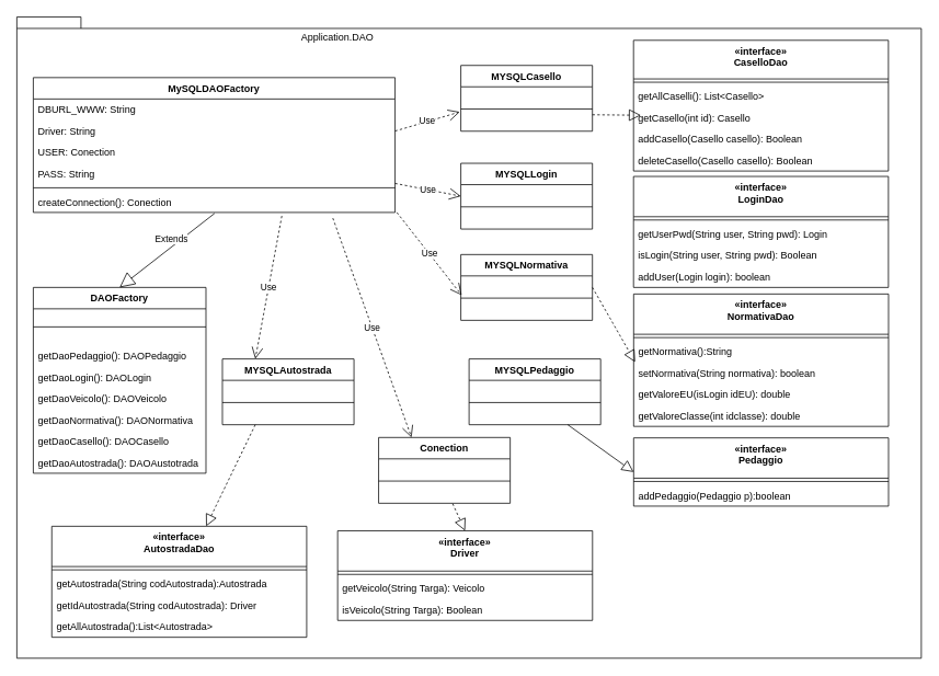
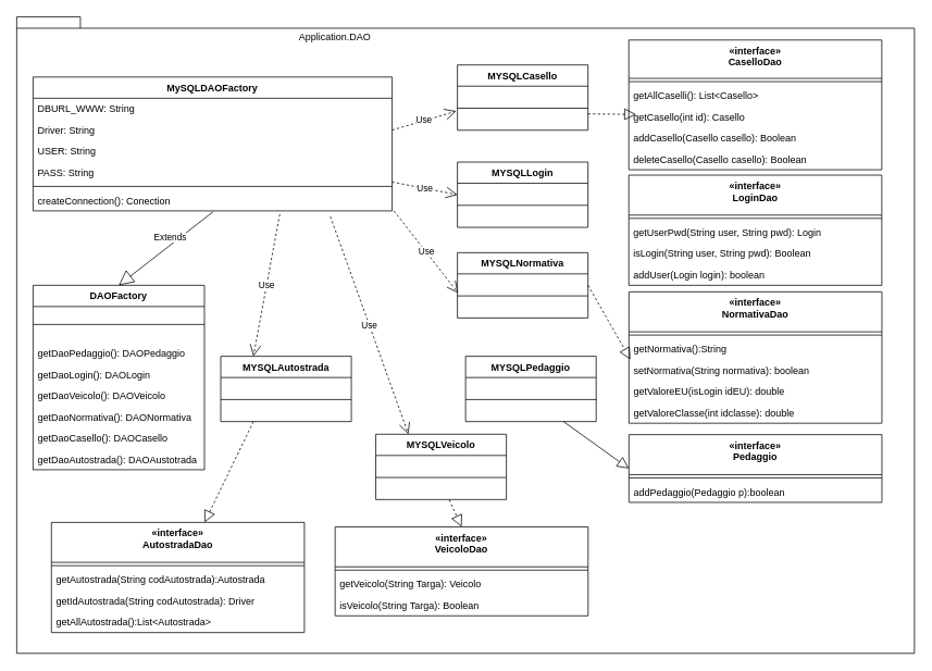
  <mxCell id="0" />
  <mxCell id="1" parent="0" />
  <mxCell id="2" value="" style="shape=folder;fontStyle=1;spacingTop=10;tabWidth=40;tabHeight=14;tabPosition=left;html=1;align=left;" parent="1" vertex="1"><mxGeometry x="20" y="20" width="1100" height="780" as="geometry" /></mxCell>
  <mxCell id="3" value="Application.DAO" style="text;html=1;strokeColor=none;fillColor=none;align=center;verticalAlign=middle;whiteSpace=wrap;rounded=0;" parent="1" vertex="1"><mxGeometry x="390" y="35" width="40" height="20" as="geometry" /></mxCell>
  <mxCell id="4" value="MySQLDAOFactory" style="swimlane;fontStyle=1;align=center;verticalAlign=top;childLayout=stackLayout;horizontal=1;startSize=26;horizontalStack=0;resizeParent=1;resizeParentMax=0;resizeLast=0;collapsible=1;marginBottom=0;" parent="1" vertex="1"><mxGeometry x="40" y="93.8" width="440" height="164" as="geometry" /></mxCell>
  <mxCell id="5" value="DBURL_WWW: String" style="text;strokeColor=none;fillColor=none;align=left;verticalAlign=top;spacingLeft=4;spacingRight=4;overflow=hidden;rotatable=0;points=[[0,0.5],[1,0.5]];portConstraint=eastwest;" parent="4" vertex="1"><mxGeometry y="26" width="440" height="26" as="geometry" /></mxCell>
  <mxCell id="6" value="Driver: String" style="text;strokeColor=none;fillColor=none;align=left;verticalAlign=top;spacingLeft=4;spacingRight=4;overflow=hidden;rotatable=0;points=[[0,0.5],[1,0.5]];portConstraint=eastwest;" vertex="1" parent="4"><mxGeometry y="52" width="440" height="26" as="geometry" /></mxCell>
- <mxCell id="7" value="USER: Conection" style="text;strokeColor=none;fillColor=none;align=left;verticalAlign=top;spacingLeft=4;spacingRight=4;overflow=hidden;rotatable=0;points=[[0,0.5],[1,0.5]];portConstraint=eastwest;" vertex="1" parent="4"><mxGeometry y="78" width="440" height="26" as="geometry" /></mxCell>
+ <mxCell id="7" value="USER: String" style="text;strokeColor=none;fillColor=none;align=left;verticalAlign=top;spacingLeft=4;spacingRight=4;overflow=hidden;rotatable=0;points=[[0,0.5],[1,0.5]];portConstraint=eastwest;" vertex="1" parent="4"><mxGeometry y="78" width="440" height="26" as="geometry" /></mxCell>
  <mxCell id="8" value="PASS: String" style="text;strokeColor=none;fillColor=none;align=left;verticalAlign=top;spacingLeft=4;spacingRight=4;overflow=hidden;rotatable=0;points=[[0,0.5],[1,0.5]];portConstraint=eastwest;" vertex="1" parent="4"><mxGeometry y="104" width="440" height="26" as="geometry" /></mxCell>
  <mxCell id="9" value="" style="line;strokeWidth=1;fillColor=none;align=left;verticalAlign=middle;spacingTop=-1;spacingLeft=3;spacingRight=3;rotatable=0;labelPosition=right;points=[];portConstraint=eastwest;" parent="4" vertex="1"><mxGeometry y="130" width="440" height="8" as="geometry" /></mxCell>
  <mxCell id="10" value="createConnection(): Conection" style="text;strokeColor=none;fillColor=none;align=left;verticalAlign=top;spacingLeft=4;spacingRight=4;overflow=hidden;rotatable=0;points=[[0,0.5],[1,0.5]];portConstraint=eastwest;" vertex="1" parent="4"><mxGeometry y="138" width="440" height="26" as="geometry" /></mxCell>
  <mxCell id="11" value="DAOFactory" style="swimlane;fontStyle=1;align=center;verticalAlign=top;childLayout=stackLayout;horizontal=1;startSize=26;horizontalStack=0;resizeParent=1;resizeParentMax=0;resizeLast=0;collapsible=1;marginBottom=0;" parent="1" vertex="1"><mxGeometry x="40" y="349" width="210" height="226" as="geometry" /></mxCell>
  <mxCell id="12" value="" style="line;strokeWidth=1;fillColor=none;align=left;verticalAlign=middle;spacingTop=-1;spacingLeft=3;spacingRight=3;rotatable=0;labelPosition=right;points=[];portConstraint=eastwest;" parent="11" vertex="1"><mxGeometry y="26" width="210" height="44" as="geometry" /></mxCell>
  <mxCell id="13" value="getDaoPedaggio(): DAOPedaggio" style="text;strokeColor=none;fillColor=none;align=left;verticalAlign=top;spacingLeft=4;spacingRight=4;overflow=hidden;rotatable=0;points=[[0,0.5],[1,0.5]];portConstraint=eastwest;" vertex="1" parent="11"><mxGeometry y="70" width="210" height="26" as="geometry" /></mxCell>
  <mxCell id="14" value="getDaoLogin(): DAOLogin" style="text;strokeColor=none;fillColor=none;align=left;verticalAlign=top;spacingLeft=4;spacingRight=4;overflow=hidden;rotatable=0;points=[[0,0.5],[1,0.5]];portConstraint=eastwest;" vertex="1" parent="11"><mxGeometry y="96" width="210" height="26" as="geometry" /></mxCell>
  <mxCell id="15" value="getDaoVeicolo(): DAOVeicolo" style="text;strokeColor=none;fillColor=none;align=left;verticalAlign=top;spacingLeft=4;spacingRight=4;overflow=hidden;rotatable=0;points=[[0,0.5],[1,0.5]];portConstraint=eastwest;" vertex="1" parent="11"><mxGeometry y="122" width="210" height="26" as="geometry" /></mxCell>
  <mxCell id="16" value="getDaoNormativa(): DAONormativa" style="text;strokeColor=none;fillColor=none;align=left;verticalAlign=top;spacingLeft=4;spacingRight=4;overflow=hidden;rotatable=0;points=[[0,0.5],[1,0.5]];portConstraint=eastwest;" vertex="1" parent="11"><mxGeometry y="148" width="210" height="26" as="geometry" /></mxCell>
  <mxCell id="17" value="getDaoCasello(): DAOCasello" style="text;strokeColor=none;fillColor=none;align=left;verticalAlign=top;spacingLeft=4;spacingRight=4;overflow=hidden;rotatable=0;points=[[0,0.5],[1,0.5]];portConstraint=eastwest;" vertex="1" parent="11"><mxGeometry y="174" width="210" height="26" as="geometry" /></mxCell>
  <mxCell id="18" value="getDaoAutostrada(): DAOAustotrada" style="text;strokeColor=none;fillColor=none;align=left;verticalAlign=top;spacingLeft=4;spacingRight=4;overflow=hidden;rotatable=0;points=[[0,0.5],[1,0.5]];portConstraint=eastwest;" vertex="1" parent="11"><mxGeometry y="200" width="210" height="26" as="geometry" /></mxCell>
  <mxCell id="19" value="Extends" style="endArrow=block;endSize=16;endFill=0;html=1;entryX=0.5;entryY=0;entryDx=0;entryDy=0;exitX=0.501;exitY=1.046;exitDx=0;exitDy=0;exitPerimeter=0;" edge="1" parent="1" source="10" target="11"><mxGeometry x="-0.186" y="-7" width="160" relative="1" as="geometry"><mxPoint x="50" y="213.8" as="sourcePoint" /><mxPoint x="-45" y="31.8" as="targetPoint" /><Array as="points" /><mxPoint x="-1" as="offset" /></mxGeometry></mxCell>
  <mxCell id="20" value="MYSQLAutostrada" style="swimlane;fontStyle=1;align=center;verticalAlign=top;childLayout=stackLayout;horizontal=1;startSize=26;horizontalStack=0;resizeParent=1;resizeParentMax=0;resizeLast=0;collapsible=1;marginBottom=0;" vertex="1" parent="1"><mxGeometry x="270" y="436" width="160" height="80" as="geometry" /></mxCell>
  <mxCell id="21" value="" style="line;strokeWidth=1;fillColor=none;align=left;verticalAlign=middle;spacingTop=-1;spacingLeft=3;spacingRight=3;rotatable=0;labelPosition=right;points=[];portConstraint=eastwest;" vertex="1" parent="20"><mxGeometry y="26" width="160" height="54" as="geometry" /></mxCell>
  <mxCell id="22" value="" style="endArrow=block;dashed=1;endFill=0;endSize=12;html=1;exitX=0.25;exitY=1;exitDx=0;exitDy=0;" edge="1" parent="1" source="20" target="23"><mxGeometry width="160" relative="1" as="geometry"><mxPoint x="370" y="520" as="sourcePoint" /><mxPoint x="640" y="390" as="targetPoint" /></mxGeometry></mxCell>
  <mxCell id="23" value="«interface»&#10;AutostradaDao" style="swimlane;fontStyle=1;align=center;verticalAlign=top;childLayout=stackLayout;horizontal=1;startSize=49;horizontalStack=0;resizeParent=1;resizeParentMax=0;resizeLast=0;collapsible=1;marginBottom=0;" vertex="1" parent="1"><mxGeometry x="62.5" y="639.5" width="310" height="135" as="geometry" /></mxCell>
  <mxCell id="24" value="" style="line;strokeWidth=1;fillColor=none;align=left;verticalAlign=middle;spacingTop=-1;spacingLeft=3;spacingRight=3;rotatable=0;labelPosition=right;points=[];portConstraint=eastwest;" vertex="1" parent="23"><mxGeometry y="49" width="310" height="8" as="geometry" /></mxCell>
  <mxCell id="25" value="getAutostrada(String codAutostrada):Autostrada" style="text;strokeColor=none;fillColor=none;align=left;verticalAlign=top;spacingLeft=4;spacingRight=4;overflow=hidden;rotatable=0;points=[[0,0.5],[1,0.5]];portConstraint=eastwest;" vertex="1" parent="23"><mxGeometry y="57" width="310" height="26" as="geometry" /></mxCell>
  <mxCell id="26" value="getIdAutostrada(String codAutostrada): Driver" style="text;strokeColor=none;fillColor=none;align=left;verticalAlign=top;spacingLeft=4;spacingRight=4;overflow=hidden;rotatable=0;points=[[0,0.5],[1,0.5]];portConstraint=eastwest;" vertex="1" parent="23"><mxGeometry y="83" width="310" height="26" as="geometry" /></mxCell>
  <mxCell id="27" value="getAllAutostrada():List&lt;Autostrada&gt; " style="text;strokeColor=none;fillColor=none;align=left;verticalAlign=top;spacingLeft=4;spacingRight=4;overflow=hidden;rotatable=0;points=[[0,0.5],[1,0.5]];portConstraint=eastwest;" vertex="1" parent="23"><mxGeometry y="109" width="310" height="26" as="geometry" /></mxCell>
  <mxCell id="28" value="Use" style="endArrow=open;endSize=12;dashed=1;html=1;exitX=0.687;exitY=1.162;exitDx=0;exitDy=0;exitPerimeter=0;entryX=0.25;entryY=0;entryDx=0;entryDy=0;" edge="1" parent="1" source="10" target="20"><mxGeometry width="160" relative="1" as="geometry"><mxPoint x="390" y="210" as="sourcePoint" /><mxPoint x="550" y="210" as="targetPoint" /></mxGeometry></mxCell>
- <mxCell id="29" value="Conection" style="swimlane;fontStyle=1;align=center;verticalAlign=top;childLayout=stackLayout;horizontal=1;startSize=26;horizontalStack=0;resizeParent=1;resizeParentMax=0;resizeLast=0;collapsible=1;marginBottom=0;" vertex="1" parent="1"><mxGeometry x="460" y="531.5" width="160" height="80" as="geometry" /></mxCell>
+ <mxCell id="29" value="MYSQLVeicolo" style="swimlane;fontStyle=1;align=center;verticalAlign=top;childLayout=stackLayout;horizontal=1;startSize=26;horizontalStack=0;resizeParent=1;resizeParentMax=0;resizeLast=0;collapsible=1;marginBottom=0;" vertex="1" parent="1"><mxGeometry x="460" y="531.5" width="160" height="80" as="geometry" /></mxCell>
  <mxCell id="30" value="" style="line;strokeWidth=1;fillColor=none;align=left;verticalAlign=middle;spacingTop=-1;spacingLeft=3;spacingRight=3;rotatable=0;labelPosition=right;points=[];portConstraint=eastwest;" vertex="1" parent="29"><mxGeometry y="26" width="160" height="54" as="geometry" /></mxCell>
  <mxCell id="31" value="MYSQLPedaggio" style="swimlane;fontStyle=1;align=center;verticalAlign=top;childLayout=stackLayout;horizontal=1;startSize=26;horizontalStack=0;resizeParent=1;resizeParentMax=0;resizeLast=0;collapsible=1;marginBottom=0;" vertex="1" parent="1"><mxGeometry x="570" y="436" width="160" height="80" as="geometry" /></mxCell>
  <mxCell id="32" value="" style="line;strokeWidth=1;fillColor=none;align=left;verticalAlign=middle;spacingTop=-1;spacingLeft=3;spacingRight=3;rotatable=0;labelPosition=right;points=[];portConstraint=eastwest;" vertex="1" parent="31"><mxGeometry y="26" width="160" height="54" as="geometry" /></mxCell>
  <mxCell id="33" value="MYSQLNormativa" style="swimlane;fontStyle=1;align=center;verticalAlign=top;childLayout=stackLayout;horizontal=1;startSize=26;horizontalStack=0;resizeParent=1;resizeParentMax=0;resizeLast=0;collapsible=1;marginBottom=0;" vertex="1" parent="1"><mxGeometry x="560" y="309" width="160" height="80" as="geometry" /></mxCell>
  <mxCell id="34" value="" style="line;strokeWidth=1;fillColor=none;align=left;verticalAlign=middle;spacingTop=-1;spacingLeft=3;spacingRight=3;rotatable=0;labelPosition=right;points=[];portConstraint=eastwest;" vertex="1" parent="33"><mxGeometry y="26" width="160" height="54" as="geometry" /></mxCell>
  <mxCell id="35" value="MYSQLLogin" style="swimlane;fontStyle=1;align=center;verticalAlign=top;childLayout=stackLayout;horizontal=1;startSize=26;horizontalStack=0;resizeParent=1;resizeParentMax=0;resizeLast=0;collapsible=1;marginBottom=0;" vertex="1" parent="1"><mxGeometry x="560" y="198" width="160" height="80" as="geometry" /></mxCell>
  <mxCell id="36" value="Use" style="endArrow=open;endSize=12;dashed=1;html=1;entryX=0;entryY=0.5;entryDx=0;entryDy=0;" edge="1" parent="35" target="35"><mxGeometry width="160" relative="1" as="geometry"><mxPoint x="-80" y="24.5" as="sourcePoint" /><mxPoint x="80" y="24.5" as="targetPoint" /></mxGeometry></mxCell>
  <mxCell id="37" value="" style="line;strokeWidth=1;fillColor=none;align=left;verticalAlign=middle;spacingTop=-1;spacingLeft=3;spacingRight=3;rotatable=0;labelPosition=right;points=[];portConstraint=eastwest;" vertex="1" parent="35"><mxGeometry y="26" width="160" height="54" as="geometry" /></mxCell>
  <mxCell id="38" value="MYSQLCasello" style="swimlane;fontStyle=1;align=center;verticalAlign=top;childLayout=stackLayout;horizontal=1;startSize=26;horizontalStack=0;resizeParent=1;resizeParentMax=0;resizeLast=0;collapsible=1;marginBottom=0;" vertex="1" parent="1"><mxGeometry x="560" y="79" width="160" height="80" as="geometry" /></mxCell>
  <mxCell id="39" value="" style="line;strokeWidth=1;fillColor=none;align=left;verticalAlign=middle;spacingTop=-1;spacingLeft=3;spacingRight=3;rotatable=0;labelPosition=right;points=[];portConstraint=eastwest;" vertex="1" parent="38"><mxGeometry y="26" width="160" height="54" as="geometry" /></mxCell>
  <mxCell id="40" value="Use" style="endArrow=open;endSize=12;dashed=1;html=1;exitX=1.005;exitY=1.002;exitDx=0;exitDy=0;exitPerimeter=0;entryX=0.006;entryY=0.434;entryDx=0;entryDy=0;entryPerimeter=0;" edge="1" parent="1" source="10" target="34"><mxGeometry width="160" relative="1" as="geometry"><mxPoint x="372.5" y="300" as="sourcePoint" /><mxPoint x="532.5" y="300" as="targetPoint" /></mxGeometry></mxCell>
  <mxCell id="41" value="Use" style="endArrow=open;endSize=12;dashed=1;html=1;exitX=0.828;exitY=1.266;exitDx=0;exitDy=0;exitPerimeter=0;entryX=0.25;entryY=0;entryDx=0;entryDy=0;" edge="1" parent="1" source="10" target="29"><mxGeometry width="160" relative="1" as="geometry"><mxPoint x="420" y="350" as="sourcePoint" /><mxPoint x="580" y="350" as="targetPoint" /></mxGeometry></mxCell>
  <mxCell id="42" value="Use" style="endArrow=open;endSize=12;dashed=1;html=1;exitX=1;exitY=0.5;exitDx=0;exitDy=0;entryX=-0.008;entryY=0.566;entryDx=0;entryDy=0;entryPerimeter=0;" edge="1" parent="1" source="6" target="39"><mxGeometry width="160" relative="1" as="geometry"><mxPoint x="480" y="159" as="sourcePoint" /><mxPoint x="640" y="159" as="targetPoint" /><Array as="points" /></mxGeometry></mxCell>
  <mxCell id="43" value="«interface»&#10;NormativaDao" style="swimlane;fontStyle=1;align=center;verticalAlign=top;childLayout=stackLayout;horizontal=1;startSize=49;horizontalStack=0;resizeParent=1;resizeParentMax=0;resizeLast=0;collapsible=1;marginBottom=0;" vertex="1" parent="1"><mxGeometry x="770.143" y="357" width="310" height="161" as="geometry" /></mxCell>
  <mxCell id="44" value="" style="line;strokeWidth=1;fillColor=none;align=left;verticalAlign=middle;spacingTop=-1;spacingLeft=3;spacingRight=3;rotatable=0;labelPosition=right;points=[];portConstraint=eastwest;" vertex="1" parent="43"><mxGeometry y="49" width="310" height="8" as="geometry" /></mxCell>
  <mxCell id="45" value="getNormativa():String" style="text;strokeColor=none;fillColor=none;align=left;verticalAlign=top;spacingLeft=4;spacingRight=4;overflow=hidden;rotatable=0;points=[[0,0.5],[1,0.5]];portConstraint=eastwest;" vertex="1" parent="43"><mxGeometry y="57" width="310" height="26" as="geometry" /></mxCell>
  <mxCell id="46" value="setNormativa(String normativa): boolean" style="text;strokeColor=none;fillColor=none;align=left;verticalAlign=top;spacingLeft=4;spacingRight=4;overflow=hidden;rotatable=0;points=[[0,0.5],[1,0.5]];portConstraint=eastwest;" vertex="1" parent="43"><mxGeometry y="83" width="310" height="26" as="geometry" /></mxCell>
  <mxCell id="47" value="getValoreEU(isLogin idEU): double" style="text;strokeColor=none;fillColor=none;align=left;verticalAlign=top;spacingLeft=4;spacingRight=4;overflow=hidden;rotatable=0;points=[[0,0.5],[1,0.5]];portConstraint=eastwest;" vertex="1" parent="43"><mxGeometry y="109" width="310" height="26" as="geometry" /></mxCell>
  <mxCell id="48" value="getValoreClasse(int idclasse): double" style="text;strokeColor=none;fillColor=none;align=left;verticalAlign=top;spacingLeft=4;spacingRight=4;overflow=hidden;rotatable=0;points=[[0,0.5],[1,0.5]];portConstraint=eastwest;" vertex="1" parent="43"><mxGeometry y="135" width="310" height="26" as="geometry" /></mxCell>
  <mxCell id="49" value="«interface»&#10;LoginDao" style="swimlane;fontStyle=1;align=center;verticalAlign=top;childLayout=stackLayout;horizontal=1;startSize=49;horizontalStack=0;resizeParent=1;resizeParentMax=0;resizeLast=0;collapsible=1;marginBottom=0;" vertex="1" parent="1"><mxGeometry x="770" y="214" width="310" height="135" as="geometry" /></mxCell>
  <mxCell id="50" value="" style="line;strokeWidth=1;fillColor=none;align=left;verticalAlign=middle;spacingTop=-1;spacingLeft=3;spacingRight=3;rotatable=0;labelPosition=right;points=[];portConstraint=eastwest;" vertex="1" parent="49"><mxGeometry y="49" width="310" height="8" as="geometry" /></mxCell>
  <mxCell id="51" value="getUserPwd(String user, String pwd): Login" style="text;strokeColor=none;fillColor=none;align=left;verticalAlign=top;spacingLeft=4;spacingRight=4;overflow=hidden;rotatable=0;points=[[0,0.5],[1,0.5]];portConstraint=eastwest;" vertex="1" parent="49"><mxGeometry y="57" width="310" height="26" as="geometry" /></mxCell>
  <mxCell id="52" value="isLogin(String user, String pwd): Boolean" style="text;strokeColor=none;fillColor=none;align=left;verticalAlign=top;spacingLeft=4;spacingRight=4;overflow=hidden;rotatable=0;points=[[0,0.5],[1,0.5]];portConstraint=eastwest;" vertex="1" parent="49"><mxGeometry y="83" width="310" height="26" as="geometry" /></mxCell>
  <mxCell id="53" value="addUser(Login login): boolean" style="text;strokeColor=none;fillColor=none;align=left;verticalAlign=top;spacingLeft=4;spacingRight=4;overflow=hidden;rotatable=0;points=[[0,0.5],[1,0.5]];portConstraint=eastwest;" vertex="1" parent="49"><mxGeometry y="109" width="310" height="26" as="geometry" /></mxCell>
  <mxCell id="54" value="«interface»&#10;CaselloDao" style="swimlane;fontStyle=1;align=center;verticalAlign=top;childLayout=stackLayout;horizontal=1;startSize=47;horizontalStack=0;resizeParent=1;resizeParentMax=0;resizeLast=0;collapsible=1;marginBottom=0;" vertex="1" parent="1"><mxGeometry x="770" y="48.429" width="310" height="159" as="geometry" /></mxCell>
  <mxCell id="55" value="" style="line;strokeWidth=1;fillColor=none;align=left;verticalAlign=middle;spacingTop=-1;spacingLeft=3;spacingRight=3;rotatable=0;labelPosition=right;points=[];portConstraint=eastwest;" vertex="1" parent="54"><mxGeometry y="47" width="310" height="8" as="geometry" /></mxCell>
  <mxCell id="56" value="getAllCaselli(): List&lt;Casello&gt;" style="text;strokeColor=none;fillColor=none;align=left;verticalAlign=top;spacingLeft=4;spacingRight=4;overflow=hidden;rotatable=0;points=[[0,0.5],[1,0.5]];portConstraint=eastwest;" vertex="1" parent="54"><mxGeometry y="55" width="310" height="26" as="geometry" /></mxCell>
  <mxCell id="57" value="getCasello(int id): Casello" style="text;strokeColor=none;fillColor=none;align=left;verticalAlign=top;spacingLeft=4;spacingRight=4;overflow=hidden;rotatable=0;points=[[0,0.5],[1,0.5]];portConstraint=eastwest;" vertex="1" parent="54"><mxGeometry y="81" width="310" height="26" as="geometry" /></mxCell>
  <mxCell id="58" value="addCasello(Casello casello): Boolean" style="text;strokeColor=none;fillColor=none;align=left;verticalAlign=top;spacingLeft=4;spacingRight=4;overflow=hidden;rotatable=0;points=[[0,0.5],[1,0.5]];portConstraint=eastwest;" vertex="1" parent="54"><mxGeometry y="107" width="310" height="26" as="geometry" /></mxCell>
  <mxCell id="59" value="deleteCasello(Casello casello): Boolean" style="text;strokeColor=none;fillColor=none;align=left;verticalAlign=top;spacingLeft=4;spacingRight=4;overflow=hidden;rotatable=0;points=[[0,0.5],[1,0.5]];portConstraint=eastwest;" vertex="1" parent="54"><mxGeometry y="133" width="310" height="26" as="geometry" /></mxCell>
  <mxCell id="60" value="«interface»&#10;Pedaggio" style="swimlane;fontStyle=1;align=center;verticalAlign=top;childLayout=stackLayout;horizontal=1;startSize=49;horizontalStack=0;resizeParent=1;resizeParentMax=0;resizeLast=0;collapsible=1;marginBottom=0;" vertex="1" parent="1"><mxGeometry x="770.143" y="532" width="310" height="83" as="geometry" /></mxCell>
  <mxCell id="61" value="" style="line;strokeWidth=1;fillColor=none;align=left;verticalAlign=middle;spacingTop=-1;spacingLeft=3;spacingRight=3;rotatable=0;labelPosition=right;points=[];portConstraint=eastwest;" vertex="1" parent="60"><mxGeometry y="49" width="310" height="8" as="geometry" /></mxCell>
  <mxCell id="62" value="addPedaggio(Pedaggio p):boolean" style="text;strokeColor=none;fillColor=none;align=left;verticalAlign=top;spacingLeft=4;spacingRight=4;overflow=hidden;rotatable=0;points=[[0,0.5],[1,0.5]];portConstraint=eastwest;" vertex="1" parent="60"><mxGeometry y="57" width="310" height="26" as="geometry" /></mxCell>
- <mxCell id="63" value="«interface»&#10;Driver" style="swimlane;fontStyle=1;align=center;verticalAlign=top;childLayout=stackLayout;horizontal=1;startSize=49;horizontalStack=0;resizeParent=1;resizeParentMax=0;resizeLast=0;collapsible=1;marginBottom=0;" vertex="1" parent="1"><mxGeometry x="410.143" y="645" width="310" height="109" as="geometry" /></mxCell>
+ <mxCell id="63" value="«interface»&#10;VeicoloDao" style="swimlane;fontStyle=1;align=center;verticalAlign=top;childLayout=stackLayout;horizontal=1;startSize=49;horizontalStack=0;resizeParent=1;resizeParentMax=0;resizeLast=0;collapsible=1;marginBottom=0;" vertex="1" parent="1"><mxGeometry x="410.143" y="645" width="310" height="109" as="geometry" /></mxCell>
  <mxCell id="64" value="" style="line;strokeWidth=1;fillColor=none;align=left;verticalAlign=middle;spacingTop=-1;spacingLeft=3;spacingRight=3;rotatable=0;labelPosition=right;points=[];portConstraint=eastwest;" vertex="1" parent="63"><mxGeometry y="49" width="310" height="8" as="geometry" /></mxCell>
  <mxCell id="65" value="getVeicolo(String Targa): Veicolo" style="text;strokeColor=none;fillColor=none;align=left;verticalAlign=top;spacingLeft=4;spacingRight=4;overflow=hidden;rotatable=0;points=[[0,0.5],[1,0.5]];portConstraint=eastwest;" vertex="1" parent="63"><mxGeometry y="57" width="310" height="26" as="geometry" /></mxCell>
  <mxCell id="66" value="isVeicolo(String Targa): Boolean" style="text;strokeColor=none;fillColor=none;align=left;verticalAlign=top;spacingLeft=4;spacingRight=4;overflow=hidden;rotatable=0;points=[[0,0.5],[1,0.5]];portConstraint=eastwest;" vertex="1" parent="63"><mxGeometry y="83" width="310" height="26" as="geometry" /></mxCell>
  <mxCell id="67" value="" style="endArrow=block;dashed=1;endFill=0;endSize=12;html=1;entryX=0.5;entryY=0;entryDx=0;entryDy=0;" edge="1" parent="1" target="63"><mxGeometry width="160" relative="1" as="geometry"><mxPoint x="550" y="612" as="sourcePoint" /><mxPoint x="260.19" y="649.5" as="targetPoint" /></mxGeometry></mxCell>
  <mxCell id="68" value="" style="endArrow=block;dashed=1;endFill=0;endSize=12;html=1;exitX=1;exitY=0.5;exitDx=0;exitDy=0;entryX=0.006;entryY=0.995;entryDx=0;entryDy=0;entryPerimeter=0;" edge="1" parent="1" source="33" target="45"><mxGeometry width="160" relative="1" as="geometry"><mxPoint x="330" y="536" as="sourcePoint" /><mxPoint x="270.19" y="659.5" as="targetPoint" /></mxGeometry></mxCell>
  <mxCell id="69" value="" style="endArrow=block;dashed=0;endFill=0;endSize=12;html=1;exitX=0.75;exitY=1;exitDx=0;exitDy=0;entryX=0;entryY=0.5;entryDx=0;entryDy=0;" edge="1" parent="1" source="31" target="60"><mxGeometry width="160" relative="1" as="geometry"><mxPoint x="787" y="458.5" as="sourcePoint" /><mxPoint x="768.593" y="615.572" as="targetPoint" /><Array as="points" /></mxGeometry></mxCell>
  <mxCell id="70" value="" style="endArrow=block;dashed=1;endFill=0;endSize=12;html=1;exitX=1;exitY=0.75;exitDx=0;exitDy=0;entryX=0.029;entryY=-0.052;entryDx=0;entryDy=0;entryPerimeter=0;" edge="1" parent="1" source="38"><mxGeometry width="160" relative="1" as="geometry"><mxPoint x="790" y="182" as="sourcePoint" /><mxPoint x="778.99" y="139.577" as="targetPoint" /></mxGeometry></mxCell>
